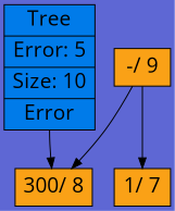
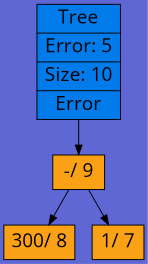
  digraph {
    bgcolor="#5e67d4"
    fontname="Open Sans"
    rankdir=TB
    node [color="#000000" fillcolor="#faa116" fontname="Open Sans" fontsize=20 shape=record style=filled]
    edge [fontname="Open Sans"]
    n1 [fillcolor="#007be9" label="{Tree|Error: 5|Size: 10|<root>Error}" rank=min]
    n2 [label="{-/ 9}"]
    n3 [label="{300/ 8}"]
    n4 [label="{1/ 7}"]
-   n1 -> n3 [tailport=root]
+   n1 -> n2 [tailport=root]
    n2 -> n3 [tailport=left]
    n2 -> n4 [tailport=right]
  }
